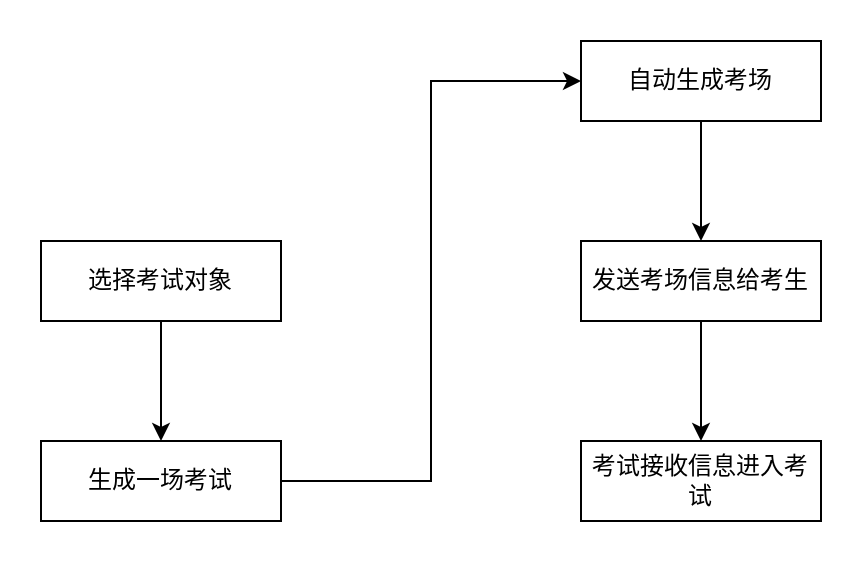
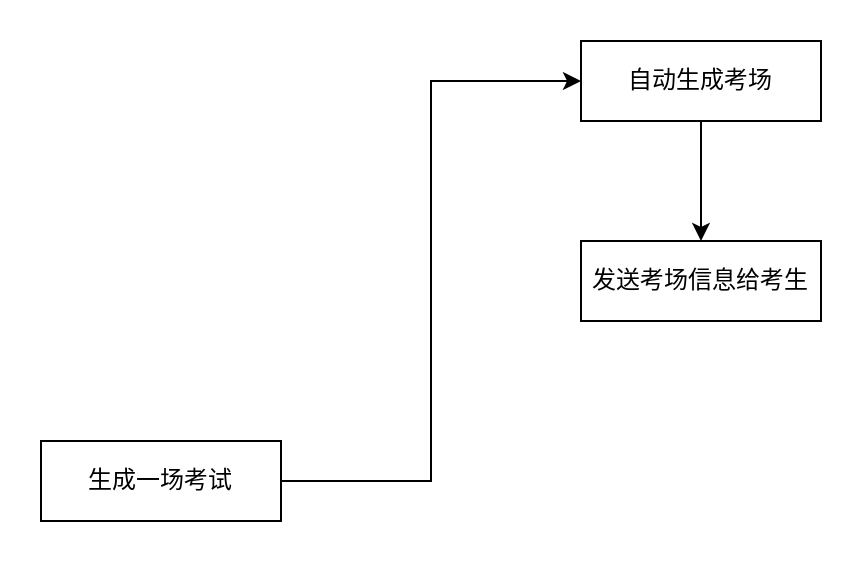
  <mxCell id="0" />
  <mxCell id="1" parent="0" />
- <mxCell id="2" style="edgeStyle=orthogonalEdgeStyle;rounded=0;orthogonalLoop=1;jettySize=auto;html=1;exitX=0.5;exitY=1;exitDx=0;exitDy=0;entryX=0.5;entryY=0;entryDx=0;entryDy=0;" edge="1" parent="1" source="3" target="5"><mxGeometry relative="1" as="geometry" /></mxCell>
- <mxCell id="3" value="选择考试对象" style="rounded=0;whiteSpace=wrap;html=1;" vertex="1" parent="1"><mxGeometry x="20" y="120" width="120" height="40" as="geometry" /></mxCell>
  <mxCell id="4" style="edgeStyle=orthogonalEdgeStyle;rounded=0;orthogonalLoop=1;jettySize=auto;html=1;exitX=1;exitY=0.5;exitDx=0;exitDy=0;entryX=0;entryY=0.5;entryDx=0;entryDy=0;" edge="1" parent="1" source="5" target="7"><mxGeometry relative="1" as="geometry" /></mxCell>
  <mxCell id="5" value="生成一场考试" style="rounded=0;whiteSpace=wrap;html=1;" vertex="1" parent="1"><mxGeometry x="20" y="220" width="120" height="40" as="geometry" /></mxCell>
  <mxCell id="6" style="edgeStyle=orthogonalEdgeStyle;rounded=0;orthogonalLoop=1;jettySize=auto;html=1;exitX=0.5;exitY=1;exitDx=0;exitDy=0;entryX=0.5;entryY=0;entryDx=0;entryDy=0;" edge="1" parent="1" source="7" target="9"><mxGeometry relative="1" as="geometry" /></mxCell>
  <mxCell id="7" value="自动生成考场" style="rounded=0;whiteSpace=wrap;html=1;" vertex="1" parent="1"><mxGeometry x="290" y="20" width="120" height="40" as="geometry" /></mxCell>
- <mxCell id="8" style="edgeStyle=orthogonalEdgeStyle;rounded=0;orthogonalLoop=1;jettySize=auto;html=1;exitX=0.5;exitY=1;exitDx=0;exitDy=0;entryX=0.5;entryY=0;entryDx=0;entryDy=0;" edge="1" parent="1" source="9" target="10"><mxGeometry relative="1" as="geometry" /></mxCell>
  <mxCell id="9" value="发送考场信息给考生" style="rounded=0;whiteSpace=wrap;html=1;" vertex="1" parent="1"><mxGeometry x="290" y="120" width="120" height="40" as="geometry" /></mxCell>
- <mxCell id="10" value="考试接收信息进入考试" style="rounded=0;whiteSpace=wrap;html=1;" vertex="1" parent="1"><mxGeometry x="290" y="220" width="120" height="40" as="geometry" /></mxCell>
